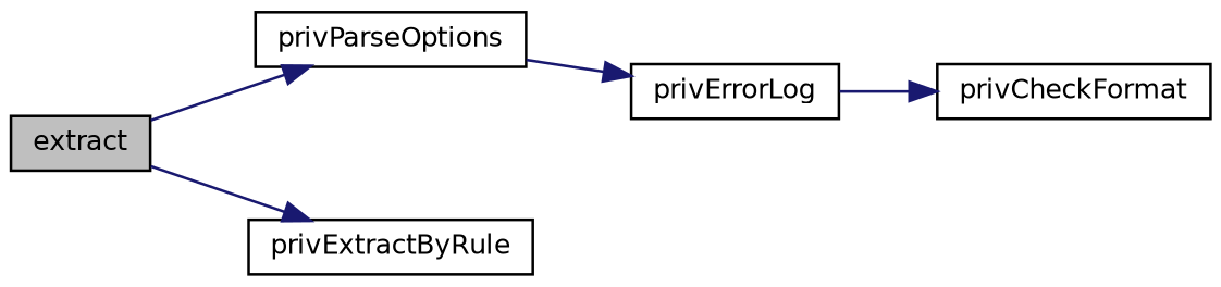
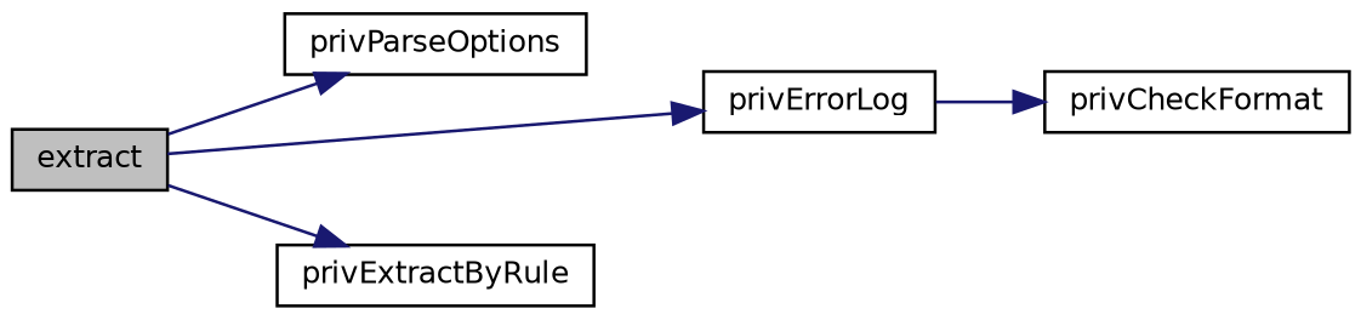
  digraph {
    rankdir=LR
    node [color=black fillcolor=white fontname=Helvetica fontsize=10 shape=record style=filled]
    edge [color=midnightblue fontname=Helvetica fontsize=10 labelfontname=Helvetica labelfontsize=10 style=solid]
    n1 [fillcolor=grey75 fontcolor=black height=0.2 label=extract width=0.4]
    n2 [height=0.2 label=privParseOptions width=0.4]
    n3 [height=0.2 label=privErrorLog width=0.4]
    n4 [height=0.2 label=privExtractByRule width=0.4]
    n5 [height=0.2 label=privCheckFormat width=0.4]
    n1 -> n2
-   n2 -> n3
+   n1 -> n3
    n1 -> n4
    n3 -> n5
  }
